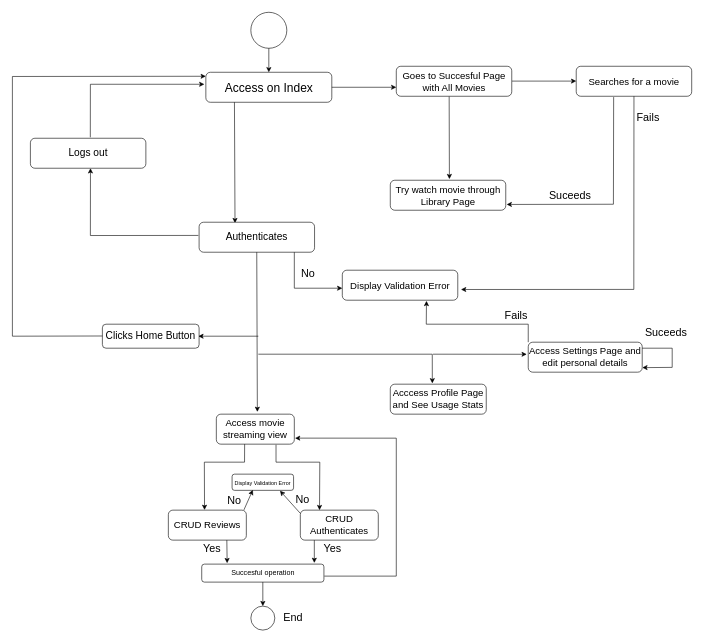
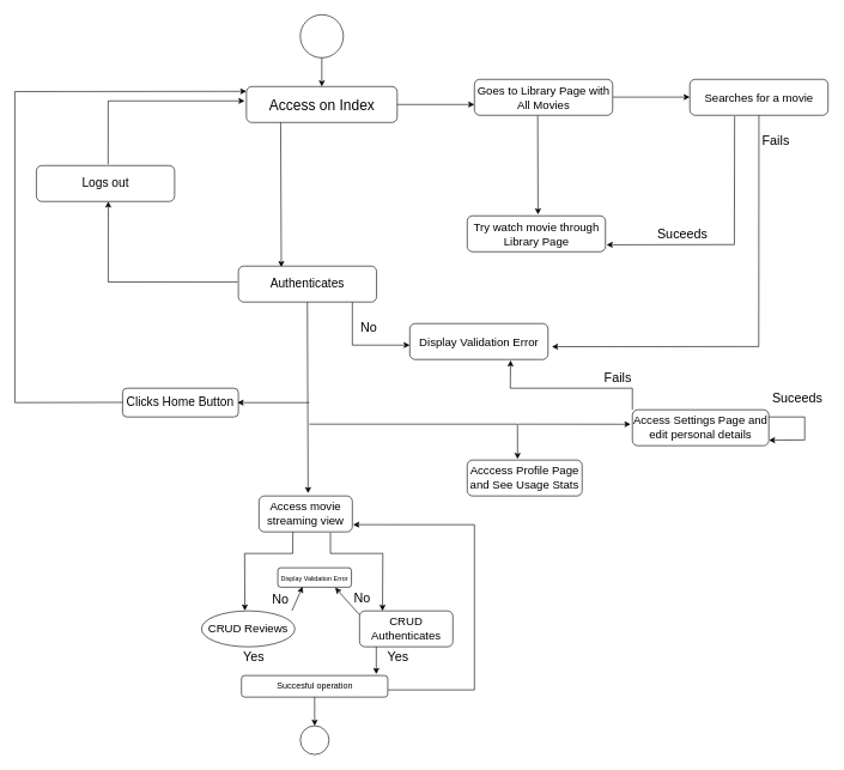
  <mxCell id="0" />
  <mxCell id="1" parent="0" />
  <mxCell id="2" value="" style="ellipse;whiteSpace=wrap;html=1;aspect=fixed;" parent="1" vertex="1"><mxGeometry x="417.5" y="20" width="60" height="60" as="geometry" /></mxCell>
  <mxCell id="3" value="" style="endArrow=classic;html=1;rounded=0;exitX=0.5;exitY=1;exitDx=0;exitDy=0;" parent="1" source="2" edge="1"><mxGeometry width="50" height="50" relative="1" as="geometry"><mxPoint x="438.75" y="140" as="sourcePoint" /><mxPoint x="447.5" y="120" as="targetPoint" /></mxGeometry></mxCell>
  <mxCell id="4" value="&lt;font style=&quot;font-size: 20px;&quot;&gt;Access on Index&lt;/font&gt;" style="rounded=1;whiteSpace=wrap;html=1;" parent="1" vertex="1"><mxGeometry x="342.5" y="120" width="210" height="50" as="geometry" /></mxCell>
  <mxCell id="5" value="" style="endArrow=classic;html=1;rounded=0;exitX=0.5;exitY=1;exitDx=0;exitDy=0;entryX=0.311;entryY=0.031;entryDx=0;entryDy=0;entryPerimeter=0;" parent="1" target="6" edge="1"><mxGeometry width="50" height="50" relative="1" as="geometry"><mxPoint x="390.17" y="170" as="sourcePoint" /><mxPoint x="390.002" y="270" as="targetPoint" /></mxGeometry></mxCell>
  <mxCell id="6" value="&lt;font style=&quot;font-size: 17px;&quot;&gt;Authenticates&lt;/font&gt;" style="rounded=1;whiteSpace=wrap;html=1;" parent="1" vertex="1"><mxGeometry x="331.25" y="370" width="192.5" height="50" as="geometry" /></mxCell>
  <mxCell id="7" value="&lt;font style=&quot;font-size: 16px;&quot;&gt;Try watch movie through Library Page&lt;/font&gt;" style="rounded=1;whiteSpace=wrap;html=1;" parent="1" vertex="1"><mxGeometry x="650" y="300" width="192.5" height="50" as="geometry" /></mxCell>
  <mxCell id="8" value="" style="endArrow=classic;html=1;rounded=0;exitX=1;exitY=0.5;exitDx=0;exitDy=0;" parent="1" source="4" edge="1"><mxGeometry width="50" height="50" relative="1" as="geometry"><mxPoint x="590" y="150" as="sourcePoint" /><mxPoint x="660" y="145" as="targetPoint" /></mxGeometry></mxCell>
  <mxCell id="9" value="&lt;span style=&quot;font-size: 16px;&quot;&gt;Access movie streaming view&lt;/span&gt;" style="rounded=1;whiteSpace=wrap;html=1;" parent="1" vertex="1"><mxGeometry x="360" y="690" width="130" height="50" as="geometry" /></mxCell>
  <mxCell id="10" value="&lt;font style=&quot;font-size: 18px;&quot;&gt;Suceeds&lt;/font&gt;" style="text;html=1;align=center;verticalAlign=middle;whiteSpace=wrap;rounded=0;" parent="1" vertex="1"><mxGeometry x="1080" y="540" width="60" height="30" as="geometry" /></mxCell>
  <mxCell id="11" value="&lt;font style=&quot;font-size: 18px;&quot;&gt;No&lt;/font&gt;" style="text;html=1;align=center;verticalAlign=middle;whiteSpace=wrap;rounded=0;" parent="1" vertex="1"><mxGeometry x="492.5" y="440" width="40" height="30" as="geometry" /></mxCell>
  <mxCell id="12" value="" style="endArrow=classic;html=1;rounded=0;exitX=0.5;exitY=1;exitDx=0;exitDy=0;entryX=0.526;entryY=-0.077;entryDx=0;entryDy=0;entryPerimeter=0;" parent="1" target="9" edge="1"><mxGeometry width="50" height="50" relative="1" as="geometry"><mxPoint x="427.38" y="420" as="sourcePoint" /><mxPoint x="427.212" y="520" as="targetPoint" /></mxGeometry></mxCell>
  <mxCell id="13" value="" style="endArrow=classic;html=1;rounded=0;exitX=0.5;exitY=1;exitDx=0;exitDy=0;" parent="1" edge="1"><mxGeometry width="50" height="50" relative="1" as="geometry"><mxPoint x="490" y="420" as="sourcePoint" /><mxPoint x="570" y="480" as="targetPoint" /><Array as="points"><mxPoint x="490" y="480" /></Array></mxGeometry></mxCell>
  <mxCell id="14" value="&lt;span style=&quot;font-size: 16px;&quot;&gt;Display Validation Error&lt;/span&gt;" style="rounded=1;whiteSpace=wrap;html=1;" parent="1" vertex="1"><mxGeometry x="570" y="450" width="192.5" height="50" as="geometry" /></mxCell>
  <mxCell id="15" value="" style="endArrow=classic;html=1;rounded=0;exitX=0.5;exitY=1;exitDx=0;exitDy=0;entryX=0.464;entryY=-0.007;entryDx=0;entryDy=0;entryPerimeter=0;" parent="1" target="16" edge="1"><mxGeometry width="50" height="50" relative="1" as="geometry"><mxPoint x="407.16" y="740" as="sourcePoint" /><mxPoint x="340.71" y="817.05" as="targetPoint" /><Array as="points"><mxPoint x="407" y="770" /><mxPoint x="340" y="770" /></Array></mxGeometry></mxCell>
- <mxCell id="16" value="&lt;span style=&quot;font-size: 16px;&quot;&gt;CRUD Reviews&lt;/span&gt;" style="rounded=1;whiteSpace=wrap;html=1;" parent="1" vertex="1"><mxGeometry x="280" y="850" width="130" height="50" as="geometry" /></mxCell>
+ <mxCell id="16" value="&lt;span style=&quot;font-size: 16px;&quot;&gt;CRUD Reviews&lt;/span&gt;" style="ellipse;whiteSpace=wrap;html=1;" parent="1" vertex="1"><mxGeometry x="280" y="850" width="130" height="50" as="geometry" /></mxCell>
  <mxCell id="17" value="&lt;span style=&quot;font-size: 16px;&quot;&gt;CRUD Authenticates&lt;/span&gt;" style="rounded=1;whiteSpace=wrap;html=1;" parent="1" vertex="1"><mxGeometry x="500" y="850" width="130" height="50" as="geometry" /></mxCell>
  <mxCell id="18" value="" style="endArrow=classic;html=1;rounded=0;" parent="1" edge="1"><mxGeometry width="50" height="50" relative="1" as="geometry"><mxPoint x="459.5" y="741" as="sourcePoint" /><mxPoint x="532" y="850" as="targetPoint" /><Array as="points"><mxPoint x="459.5" y="770" /><mxPoint x="499.5" y="770" /><mxPoint x="532.5" y="770" /></Array></mxGeometry></mxCell>
  <mxCell id="19" value="&lt;font style=&quot;font-size: 9px;&quot;&gt;Display Validation Error&lt;/font&gt;" style="rounded=1;whiteSpace=wrap;html=1;" parent="1" vertex="1"><mxGeometry x="386.25" y="790" width="102.5" height="27" as="geometry" /></mxCell>
  <mxCell id="20" value="" style="endArrow=classic;html=1;rounded=0;entryX=0.337;entryY=0.975;entryDx=0;entryDy=0;entryPerimeter=0;exitX=0.969;exitY=-0.007;exitDx=0;exitDy=0;exitPerimeter=0;" parent="1" source="16" target="19" edge="1"><mxGeometry width="50" height="50" relative="1" as="geometry"><mxPoint x="440" y="890" as="sourcePoint" /><mxPoint x="490" y="840" as="targetPoint" /></mxGeometry></mxCell>
  <mxCell id="21" value="" style="endArrow=classic;html=1;rounded=0;entryX=0.779;entryY=1.025;entryDx=0;entryDy=0;entryPerimeter=0;exitX=0;exitY=0.107;exitDx=0;exitDy=0;exitPerimeter=0;" parent="1" source="17" target="19" edge="1"><mxGeometry width="50" height="50" relative="1" as="geometry"><mxPoint x="441.75" y="863" as="sourcePoint" /><mxPoint x="468.75" y="830" as="targetPoint" /></mxGeometry></mxCell>
  <mxCell id="22" value="&lt;font style=&quot;font-size: 18px;&quot;&gt;No&lt;/font&gt;" style="text;html=1;align=center;verticalAlign=middle;whiteSpace=wrap;rounded=0;" parent="1" vertex="1"><mxGeometry x="370" y="820" width="40" height="30" as="geometry" /></mxCell>
  <mxCell id="23" value="&lt;font style=&quot;font-size: 18px;&quot;&gt;No&lt;/font&gt;" style="text;html=1;align=center;verticalAlign=middle;whiteSpace=wrap;rounded=0;" parent="1" vertex="1"><mxGeometry x="483.75" y="817" width="40" height="30" as="geometry" /></mxCell>
  <mxCell id="24" value="" style="endArrow=classic;html=1;rounded=0;entryX=0.438;entryY=-0.029;entryDx=0;entryDy=0;entryPerimeter=0;" parent="1" target="30" edge="1"><mxGeometry width="50" height="50" relative="1" as="geometry"><mxPoint x="430" y="590" as="sourcePoint" /><mxPoint x="720" y="620" as="targetPoint" /><Array as="points"><mxPoint x="720" y="590" /></Array></mxGeometry></mxCell>
  <mxCell id="25" value="Succesful operation" style="rounded=1;whiteSpace=wrap;html=1;" parent="1" vertex="1"><mxGeometry x="335.63" y="940" width="203.75" height="30" as="geometry" /></mxCell>
- <mxCell id="26" value="" style="endArrow=classic;html=1;rounded=0;exitX=0.75;exitY=1;exitDx=0;exitDy=0;entryX=0.208;entryY=-0.052;entryDx=0;entryDy=0;entryPerimeter=0;" parent="1" source="16" target="25" edge="1"><mxGeometry width="50" height="50" relative="1" as="geometry"><mxPoint x="386.25" y="930" as="sourcePoint" /><mxPoint x="436.25" y="880" as="targetPoint" /></mxGeometry></mxCell>
  <mxCell id="27" value="" style="endArrow=classic;html=1;rounded=0;exitX=0.75;exitY=1;exitDx=0;exitDy=0;entryX=0.208;entryY=-0.052;entryDx=0;entryDy=0;entryPerimeter=0;" parent="1" edge="1"><mxGeometry width="50" height="50" relative="1" as="geometry"><mxPoint x="523.35" y="900" as="sourcePoint" /><mxPoint x="523.35" y="938" as="targetPoint" /></mxGeometry></mxCell>
  <mxCell id="28" value="&lt;font style=&quot;font-size: 18px;&quot;&gt;Yes&lt;/font&gt;" style="text;html=1;align=center;verticalAlign=middle;whiteSpace=wrap;rounded=0;" parent="1" vertex="1"><mxGeometry x="322.5" y="900" width="60" height="30" as="geometry" /></mxCell>
  <mxCell id="29" value="&lt;font style=&quot;font-size: 18px;&quot;&gt;Yes&lt;/font&gt;" style="text;html=1;align=center;verticalAlign=middle;whiteSpace=wrap;rounded=0;" parent="1" vertex="1"><mxGeometry x="523.75" y="900" width="60" height="30" as="geometry" /></mxCell>
  <mxCell id="30" value="&lt;font style=&quot;font-size: 16px;&quot;&gt;Acccess Profile Page and See Usage Stats&lt;/font&gt;" style="rounded=1;whiteSpace=wrap;html=1;" parent="1" vertex="1"><mxGeometry x="650" y="640" width="160" height="50" as="geometry" /></mxCell>
  <mxCell id="31" value="" style="endArrow=classic;html=1;rounded=0;entryX=1.009;entryY=0.799;entryDx=0;entryDy=0;entryPerimeter=0;" parent="1" target="9" edge="1"><mxGeometry width="50" height="50" relative="1" as="geometry"><mxPoint x="540" y="960" as="sourcePoint" /><mxPoint x="500" y="730" as="targetPoint" /><Array as="points"><mxPoint x="660" y="960" /><mxPoint x="660" y="730" /></Array></mxGeometry></mxCell>
  <mxCell id="32" value="&lt;font style=&quot;font-size: 16px;&quot;&gt;Access Settings Page and edit personal details&lt;/font&gt;" style="rounded=1;whiteSpace=wrap;html=1;" parent="1" vertex="1"><mxGeometry x="880" y="570" width="190" height="50" as="geometry" /></mxCell>
- <mxCell id="33" value="&lt;font style=&quot;font-size: 16px;&quot;&gt;Goes to Succesful Page with All Movies&lt;/font&gt;" style="rounded=1;whiteSpace=wrap;html=1;" parent="1" vertex="1"><mxGeometry x="660" y="110" width="192.5" height="50" as="geometry" /></mxCell>
+ <mxCell id="33" value="&lt;font style=&quot;font-size: 16px;&quot;&gt;Goes to Library Page with All Movies&lt;/font&gt;" style="rounded=1;whiteSpace=wrap;html=1;" parent="1" vertex="1"><mxGeometry x="660" y="110" width="192.5" height="50" as="geometry" /></mxCell>
  <mxCell id="34" value="&lt;span style=&quot;font-size: 16px;&quot;&gt;Searches for a movie&lt;/span&gt;" style="rounded=1;whiteSpace=wrap;html=1;" parent="1" vertex="1"><mxGeometry x="960" y="110" width="192.5" height="50" as="geometry" /></mxCell>
  <mxCell id="35" value="" style="endArrow=classic;html=1;rounded=0;exitX=1;exitY=0.5;exitDx=0;exitDy=0;" parent="1" edge="1"><mxGeometry width="50" height="50" relative="1" as="geometry"><mxPoint x="853" y="134.71" as="sourcePoint" /><mxPoint x="960" y="134.71" as="targetPoint" /></mxGeometry></mxCell>
  <mxCell id="36" value="" style="endArrow=classic;html=1;rounded=0;exitX=0.458;exitY=1.008;exitDx=0;exitDy=0;entryX=0.512;entryY=-0.038;entryDx=0;entryDy=0;exitPerimeter=0;entryPerimeter=0;" parent="1" source="33" target="7" edge="1"><mxGeometry width="50" height="50" relative="1" as="geometry"><mxPoint x="750" y="160" as="sourcePoint" /><mxPoint x="857" y="160" as="targetPoint" /></mxGeometry></mxCell>
  <mxCell id="37" value="" style="endArrow=classic;html=1;rounded=0;exitX=0.5;exitY=1;exitDx=0;exitDy=0;entryX=1.028;entryY=0.643;entryDx=0;entryDy=0;entryPerimeter=0;" parent="1" source="34" target="14" edge="1"><mxGeometry width="50" height="50" relative="1" as="geometry"><mxPoint x="1055.75" y="160" as="sourcePoint" /><mxPoint x="1057" y="480" as="targetPoint" /><Array as="points"><mxPoint x="1056" y="482" /></Array></mxGeometry></mxCell>
  <mxCell id="38" value="&lt;font style=&quot;font-size: 18px;&quot;&gt;Fails&lt;/font&gt;" style="text;html=1;align=center;verticalAlign=middle;whiteSpace=wrap;rounded=0;" parent="1" vertex="1"><mxGeometry x="1060" y="180" width="40" height="30" as="geometry" /></mxCell>
  <mxCell id="39" value="" style="endArrow=classic;html=1;rounded=0;exitX=0.324;exitY=1.027;exitDx=0;exitDy=0;exitPerimeter=0;entryX=1.008;entryY=0.807;entryDx=0;entryDy=0;entryPerimeter=0;" parent="1" source="34" target="7" edge="1"><mxGeometry width="50" height="50" relative="1" as="geometry"><mxPoint x="920" y="294.83" as="sourcePoint" /><mxPoint x="850" y="340" as="targetPoint" /><Array as="points"><mxPoint x="1022" y="340" /></Array></mxGeometry></mxCell>
  <mxCell id="40" value="" style="endArrow=classic;html=1;rounded=0;entryX=-0.013;entryY=0.403;entryDx=0;entryDy=0;entryPerimeter=0;" parent="1" target="32" edge="1"><mxGeometry width="50" height="50" relative="1" as="geometry"><mxPoint x="721.25" y="590" as="sourcePoint" /><mxPoint x="771.25" y="540" as="targetPoint" /></mxGeometry></mxCell>
  <mxCell id="41" value="" style="endArrow=classic;html=1;rounded=0;entryX=0.729;entryY=1.024;entryDx=0;entryDy=0;entryPerimeter=0;" parent="1" target="14" edge="1"><mxGeometry width="50" height="50" relative="1" as="geometry"><mxPoint x="880" y="570" as="sourcePoint" /><mxPoint x="930" y="520" as="targetPoint" /><Array as="points"><mxPoint x="880" y="540" /><mxPoint x="710" y="540" /></Array></mxGeometry></mxCell>
  <mxCell id="42" value="&lt;font style=&quot;font-size: 18px;&quot;&gt;Fails&lt;/font&gt;" style="text;html=1;align=center;verticalAlign=middle;whiteSpace=wrap;rounded=0;" parent="1" vertex="1"><mxGeometry x="840" y="510" width="40" height="30" as="geometry" /></mxCell>
  <mxCell id="43" value="" style="endArrow=classic;html=1;rounded=0;entryX=1.001;entryY=0.848;entryDx=0;entryDy=0;entryPerimeter=0;" parent="1" target="32" edge="1"><mxGeometry width="50" height="50" relative="1" as="geometry"><mxPoint x="1070" y="580" as="sourcePoint" /><mxPoint x="1130" y="640" as="targetPoint" /><Array as="points"><mxPoint x="1120" y="580" /><mxPoint x="1120" y="612" /></Array></mxGeometry></mxCell>
  <mxCell id="44" value="&lt;font style=&quot;font-size: 18px;&quot;&gt;Suceeds&lt;/font&gt;" style="text;html=1;align=center;verticalAlign=middle;whiteSpace=wrap;rounded=0;" parent="1" vertex="1"><mxGeometry x="920" y="310" width="60" height="30" as="geometry" /></mxCell>
  <mxCell id="45" value="&lt;font style=&quot;font-size: 17px;&quot;&gt;Logs out&lt;/font&gt;" style="rounded=1;whiteSpace=wrap;html=1;" parent="1" vertex="1"><mxGeometry x="50" y="230" width="192.5" height="50" as="geometry" /></mxCell>
  <mxCell id="46" value="" style="endArrow=classic;html=1;rounded=0;entryX=0.728;entryY=1.057;entryDx=0;entryDy=0;entryPerimeter=0;" parent="1" edge="1"><mxGeometry width="50" height="50" relative="1" as="geometry"><mxPoint x="330" y="392" as="sourcePoint" /><mxPoint x="150.14" y="280" as="targetPoint" /><Array as="points"><mxPoint x="150" y="392.15" /></Array></mxGeometry></mxCell>
  <mxCell id="47" value="" style="endArrow=classic;html=1;rounded=0;exitX=0.519;exitY=-0.032;exitDx=0;exitDy=0;exitPerimeter=0;" parent="1" source="45" edge="1"><mxGeometry width="50" height="50" relative="1" as="geometry"><mxPoint x="190.25" y="324.5" as="sourcePoint" /><mxPoint x="340" y="140" as="targetPoint" /><Array as="points"><mxPoint x="150" y="140" /></Array></mxGeometry></mxCell>
  <mxCell id="48" value="" style="ellipse;whiteSpace=wrap;html=1;aspect=fixed;" parent="1" vertex="1"><mxGeometry x="417.51" y="1010" width="40" height="40" as="geometry" /></mxCell>
- <mxCell id="49" value="&lt;font style=&quot;font-size: 18px;&quot;&gt;End&lt;/font&gt;" style="text;html=1;align=center;verticalAlign=middle;whiteSpace=wrap;rounded=0;" parent="1" vertex="1"><mxGeometry x="457.51" y="1015" width="60" height="30" as="geometry" /></mxCell>
  <mxCell id="50" value="" style="endArrow=classic;html=1;rounded=0;entryX=0.5;entryY=0;entryDx=0;entryDy=0;exitX=0.5;exitY=1;exitDx=0;exitDy=0;" parent="1" source="25" target="48" edge="1"><mxGeometry width="50" height="50" relative="1" as="geometry"><mxPoint x="410" y="1037" as="sourcePoint" /><mxPoint x="376" y="1000" as="targetPoint" /></mxGeometry></mxCell>
  <mxCell id="51" value="&lt;font style=&quot;font-size: 17px;&quot;&gt;Clicks Home Button&lt;/font&gt;" style="rounded=1;whiteSpace=wrap;html=1;" vertex="1" parent="1"><mxGeometry x="170" y="540" width="161.25" height="40" as="geometry" /></mxCell>
  <mxCell id="52" value="" style="endArrow=classic;html=1;rounded=0;" edge="1" parent="1"><mxGeometry width="50" height="50" relative="1" as="geometry"><mxPoint x="430" y="560" as="sourcePoint" /><mxPoint x="330" y="560" as="targetPoint" /></mxGeometry></mxCell>
  <mxCell id="53" value="" style="endArrow=classic;html=1;rounded=0;entryX=0;entryY=0.133;entryDx=0;entryDy=0;entryPerimeter=0;" edge="1" parent="1" target="4"><mxGeometry width="50" height="50" relative="1" as="geometry"><mxPoint x="170" y="559.66" as="sourcePoint" /><mxPoint x="20" y="0" as="targetPoint" /><Array as="points"><mxPoint x="20" y="560" /><mxPoint x="20" y="127" /></Array></mxGeometry></mxCell>
